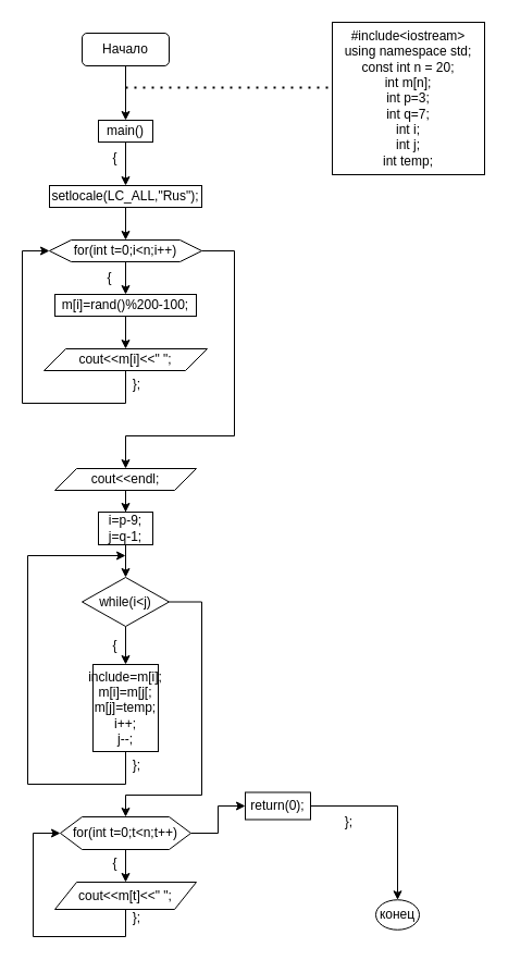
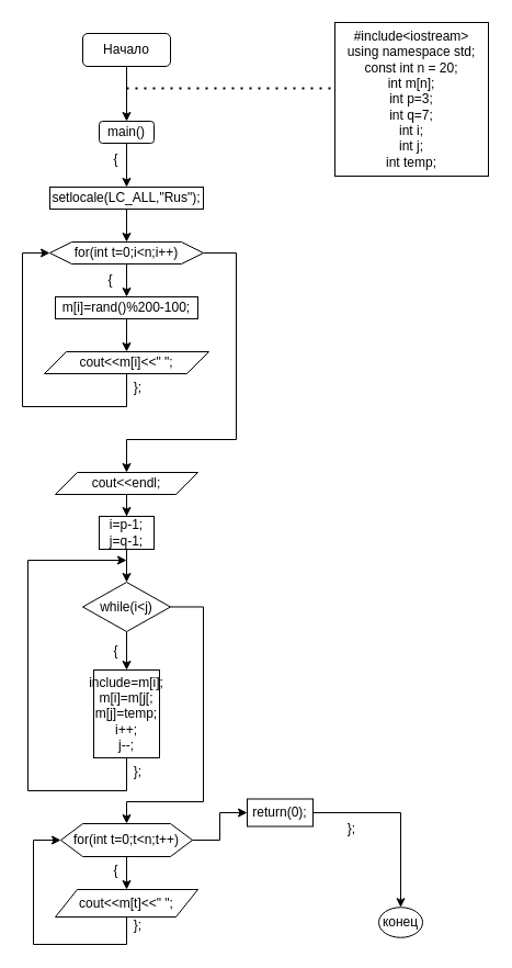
  <mxCell id="0" />
  <mxCell id="1" parent="0" />
  <mxCell id="2" style="edgeStyle=orthogonalEdgeStyle;rounded=0;orthogonalLoop=1;jettySize=auto;html=1;entryX=0.5;entryY=0;entryDx=0;entryDy=0;" edge="1" parent="1" source="3" target="5"><mxGeometry relative="1" as="geometry" /></mxCell>
  <mxCell id="3" value="Начало" style="whiteSpace=wrap;html=1;rounded=1;" vertex="1" parent="1"><mxGeometry x="75" y="30" width="80" height="30" as="geometry" /></mxCell>
  <mxCell id="4" value="" style="edgeStyle=orthogonalEdgeStyle;rounded=0;orthogonalLoop=1;jettySize=auto;html=1;" edge="1" parent="1" source="5" target="9"><mxGeometry relative="1" as="geometry" /></mxCell>
- <mxCell id="5" value="main()" style="rounded=0;whiteSpace=wrap;html=1;" vertex="1" parent="1"><mxGeometry x="90" y="110" width="50" height="20" as="geometry" /></mxCell>
+ <mxCell id="5" value="main()" style="whiteSpace=wrap;html=1;rounded=1;" vertex="1" parent="1"><mxGeometry x="90" y="110" width="50" height="20" as="geometry" /></mxCell>
  <mxCell id="6" value="" style="endArrow=none;dashed=1;html=1;dashPattern=1 3;strokeWidth=2;rounded=0;" edge="1" parent="1"><mxGeometry width="50" height="50" relative="1" as="geometry"><mxPoint x="115" y="80" as="sourcePoint" /><mxPoint x="305" y="80" as="targetPoint" /></mxGeometry></mxCell>
  <mxCell id="7" value="#include&amp;lt;iostream&amp;gt;&lt;br&gt;using namespace std;&lt;br&gt;const int n = 20;&lt;br&gt;int m[n];&lt;br&gt;int p=3;&lt;br&gt;int q=7;&lt;br&gt;int i;&lt;br&gt;int j;&lt;br&gt;int temp;" style="whiteSpace=wrap;html=1;aspect=fixed;" vertex="1" parent="1"><mxGeometry x="305" y="20" width="140" height="140" as="geometry" /></mxCell>
  <mxCell id="8" value="" style="edgeStyle=orthogonalEdgeStyle;rounded=0;orthogonalLoop=1;jettySize=auto;html=1;" edge="1" parent="1" source="9" target="12"><mxGeometry relative="1" as="geometry" /></mxCell>
  <mxCell id="9" value="setlocale(LC_ALL,&quot;Rus&quot;);" style="whiteSpace=wrap;html=1;rounded=0;" vertex="1" parent="1"><mxGeometry x="45" y="170" width="140" height="20" as="geometry" /></mxCell>
  <mxCell id="10" value="" style="edgeStyle=orthogonalEdgeStyle;rounded=0;orthogonalLoop=1;jettySize=auto;html=1;" edge="1" parent="1" source="12" target="14"><mxGeometry relative="1" as="geometry" /></mxCell>
  <mxCell id="11" style="edgeStyle=orthogonalEdgeStyle;rounded=0;orthogonalLoop=1;jettySize=auto;html=1;" edge="1" parent="1" source="12"><mxGeometry relative="1" as="geometry"><mxPoint x="115" y="430" as="targetPoint" /><Array as="points"><mxPoint x="215" y="230" /><mxPoint x="215" y="400" /><mxPoint x="115" y="400" /></Array></mxGeometry></mxCell>
  <mxCell id="12" value="for(int t=0;i&amp;lt;n;i++)" style="shape=hexagon;perimeter=hexagonPerimeter2;whiteSpace=wrap;html=1;fixedSize=1;rounded=0;" vertex="1" parent="1"><mxGeometry x="45" y="220" width="140" height="20" as="geometry" /></mxCell>
  <mxCell id="13" value="" style="edgeStyle=orthogonalEdgeStyle;rounded=0;orthogonalLoop=1;jettySize=auto;html=1;" edge="1" parent="1" source="14" target="16"><mxGeometry relative="1" as="geometry" /></mxCell>
  <mxCell id="14" value="m[i]=rand()%200-100;" style="whiteSpace=wrap;html=1;rounded=0;" vertex="1" parent="1"><mxGeometry x="50" y="270" width="130" height="20" as="geometry" /></mxCell>
  <mxCell id="15" style="edgeStyle=orthogonalEdgeStyle;rounded=0;orthogonalLoop=1;jettySize=auto;html=1;entryX=0;entryY=0.5;entryDx=0;entryDy=0;" edge="1" parent="1" source="16" target="12"><mxGeometry relative="1" as="geometry"><Array as="points"><mxPoint x="115" y="370" /><mxPoint x="20" y="370" /><mxPoint x="20" y="230" /></Array></mxGeometry></mxCell>
  <mxCell id="16" value="cout&amp;lt;&amp;lt;m[i]&amp;lt;&amp;lt;&quot; &quot;;" style="shape=parallelogram;perimeter=parallelogramPerimeter;whiteSpace=wrap;html=1;fixedSize=1;rounded=0;" vertex="1" parent="1"><mxGeometry x="40" y="320" width="150" height="20" as="geometry" /></mxCell>
  <mxCell id="17" value="" style="edgeStyle=orthogonalEdgeStyle;rounded=0;orthogonalLoop=1;jettySize=auto;html=1;" edge="1" parent="1" source="18" target="20"><mxGeometry relative="1" as="geometry" /></mxCell>
  <mxCell id="18" value="cout&amp;lt;&amp;lt;endl;" style="shape=parallelogram;perimeter=parallelogramPerimeter;whiteSpace=wrap;html=1;fixedSize=1;" vertex="1" parent="1"><mxGeometry x="50" y="430" width="130" height="20" as="geometry" /></mxCell>
  <mxCell id="19" value="" style="edgeStyle=orthogonalEdgeStyle;rounded=0;orthogonalLoop=1;jettySize=auto;html=1;" edge="1" parent="1" source="20" target="23"><mxGeometry relative="1" as="geometry" /></mxCell>
- <mxCell id="20" value="i=p-9;&lt;br&gt;j=q-1;" style="whiteSpace=wrap;html=1;" vertex="1" parent="1"><mxGeometry x="90" y="470" width="50" height="30" as="geometry" /></mxCell>
+ <mxCell id="20" value="i=p-1;&lt;br&gt;j=q-1;" style="whiteSpace=wrap;html=1;" vertex="1" parent="1"><mxGeometry x="90" y="470" width="50" height="30" as="geometry" /></mxCell>
  <mxCell id="21" value="" style="edgeStyle=orthogonalEdgeStyle;rounded=0;orthogonalLoop=1;jettySize=auto;html=1;" edge="1" parent="1" source="23" target="25"><mxGeometry relative="1" as="geometry" /></mxCell>
  <mxCell id="22" style="edgeStyle=orthogonalEdgeStyle;rounded=0;orthogonalLoop=1;jettySize=auto;html=1;" edge="1" parent="1" source="23"><mxGeometry relative="1" as="geometry"><mxPoint x="115" y="750" as="targetPoint" /><Array as="points"><mxPoint x="185" y="553" /><mxPoint x="185" y="730" /><mxPoint x="115" y="730" /></Array></mxGeometry></mxCell>
  <mxCell id="23" value="while(i&amp;lt;j)" style="rhombus;whiteSpace=wrap;html=1;" vertex="1" parent="1"><mxGeometry x="75" y="530" width="80" height="45" as="geometry" /></mxCell>
  <mxCell id="24" style="edgeStyle=orthogonalEdgeStyle;rounded=0;orthogonalLoop=1;jettySize=auto;html=1;" edge="1" parent="1" source="25"><mxGeometry relative="1" as="geometry"><mxPoint x="115" y="510" as="targetPoint" /><Array as="points"><mxPoint x="115" y="720" /><mxPoint x="25" y="720" /><mxPoint x="25" y="510" /></Array></mxGeometry></mxCell>
  <mxCell id="25" value="include=m[i];&lt;br&gt;m[i]=m[j[;&lt;br&gt;m[j]=temp;&lt;br&gt;i++;&lt;br&gt;j--;" style="whiteSpace=wrap;html=1;" vertex="1" parent="1"><mxGeometry x="85" y="610" width="60" height="80" as="geometry" /></mxCell>
  <mxCell id="26" value="" style="edgeStyle=orthogonalEdgeStyle;rounded=0;orthogonalLoop=1;jettySize=auto;html=1;" edge="1" parent="1" source="28" target="30"><mxGeometry relative="1" as="geometry" /></mxCell>
  <mxCell id="27" value="" style="edgeStyle=orthogonalEdgeStyle;rounded=0;orthogonalLoop=1;jettySize=auto;html=1;" edge="1" parent="1" source="28" target="32"><mxGeometry relative="1" as="geometry" /></mxCell>
  <mxCell id="28" value="for(int t=0;t&amp;lt;n;t++)" style="shape=hexagon;perimeter=hexagonPerimeter2;whiteSpace=wrap;html=1;fixedSize=1;" vertex="1" parent="1"><mxGeometry x="55" y="750" width="120" height="30" as="geometry" /></mxCell>
  <mxCell id="29" style="edgeStyle=orthogonalEdgeStyle;rounded=0;orthogonalLoop=1;jettySize=auto;html=1;entryX=0;entryY=0.5;entryDx=0;entryDy=0;" edge="1" parent="1" source="30" target="28"><mxGeometry relative="1" as="geometry"><Array as="points"><mxPoint x="115" y="860" /><mxPoint x="30" y="860" /><mxPoint x="30" y="765" /></Array></mxGeometry></mxCell>
  <mxCell id="30" value="cout&amp;lt;&amp;lt;m[t]&amp;lt;&amp;lt;&quot; &quot;;" style="shape=parallelogram;perimeter=parallelogramPerimeter;whiteSpace=wrap;html=1;fixedSize=1;" vertex="1" parent="1"><mxGeometry x="50" y="810" width="130" height="25" as="geometry" /></mxCell>
  <mxCell id="31" value="" style="edgeStyle=orthogonalEdgeStyle;rounded=0;orthogonalLoop=1;jettySize=auto;html=1;" edge="1" parent="1" source="32" target="33"><mxGeometry relative="1" as="geometry" /></mxCell>
  <mxCell id="32" value="return(0);" style="whiteSpace=wrap;html=1;" vertex="1" parent="1"><mxGeometry x="225" y="727.5" width="60" height="25" as="geometry" /></mxCell>
  <mxCell id="33" value="конец" style="ellipse;whiteSpace=wrap;html=1;" vertex="1" parent="1"><mxGeometry x="345" y="826.25" width="40" height="27.5" as="geometry" /></mxCell>
  <mxCell id="34" value="{" style="text;html=1;align=center;verticalAlign=middle;resizable=0;points=[];autosize=1;strokeColor=none;fillColor=none;" vertex="1" parent="1"><mxGeometry x="90" y="130" width="30" height="30" as="geometry" /></mxCell>
  <mxCell id="35" value="};" style="text;html=1;align=center;verticalAlign=middle;resizable=0;points=[];autosize=1;strokeColor=none;fillColor=none;" vertex="1" parent="1"><mxGeometry x="305" y="740" width="30" height="30" as="geometry" /></mxCell>
  <mxCell id="36" value="{" style="text;html=1;align=center;verticalAlign=middle;resizable=0;points=[];autosize=1;strokeColor=none;fillColor=none;" vertex="1" parent="1"><mxGeometry x="85" y="240" width="30" height="30" as="geometry" /></mxCell>
  <mxCell id="37" value="};" style="text;html=1;align=center;verticalAlign=middle;resizable=0;points=[];autosize=1;strokeColor=none;fillColor=none;" vertex="1" parent="1"><mxGeometry x="110" y="338" width="30" height="30" as="geometry" /></mxCell>
  <mxCell id="38" value="{" style="text;html=1;align=center;verticalAlign=middle;resizable=0;points=[];autosize=1;strokeColor=none;fillColor=none;" vertex="1" parent="1"><mxGeometry x="90" y="578" width="30" height="30" as="geometry" /></mxCell>
  <mxCell id="39" value="};" style="text;html=1;align=center;verticalAlign=middle;resizable=0;points=[];autosize=1;strokeColor=none;fillColor=none;" vertex="1" parent="1"><mxGeometry x="110" y="688" width="30" height="30" as="geometry" /></mxCell>
  <mxCell id="40" value="{" style="text;html=1;align=center;verticalAlign=middle;resizable=0;points=[];autosize=1;strokeColor=none;fillColor=none;" vertex="1" parent="1"><mxGeometry x="90" y="778" width="30" height="30" as="geometry" /></mxCell>
  <mxCell id="41" value="};" style="text;html=1;align=center;verticalAlign=middle;resizable=0;points=[];autosize=1;strokeColor=none;fillColor=none;" vertex="1" parent="1"><mxGeometry x="110" y="828" width="30" height="30" as="geometry" /></mxCell>
